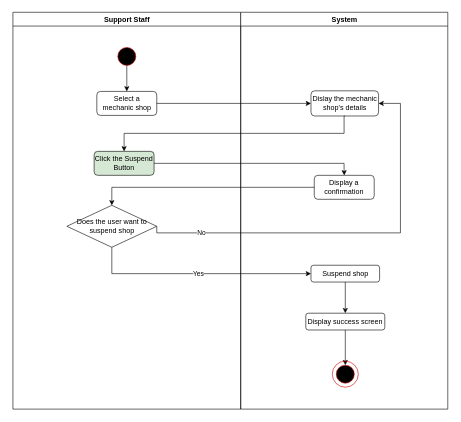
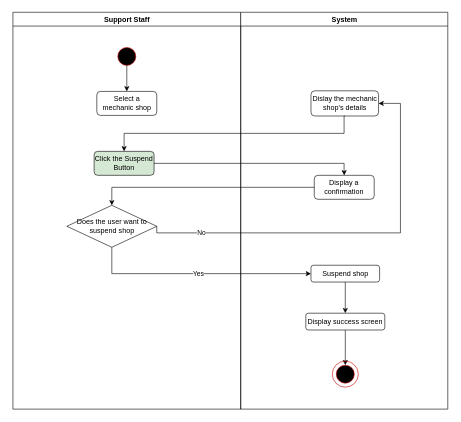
  <mxCell id="0" />
  <mxCell id="1" parent="0" />
  <mxCell id="2" value="Support Staff" style="swimlane;whiteSpace=wrap;movable=0;" parent="1" vertex="1"><mxGeometry x="20.5" y="20" width="380" height="662" as="geometry" /></mxCell>
  <mxCell id="3" value="Select a mechanic shop" style="rounded=1;whiteSpace=wrap;html=1;" parent="2" vertex="1"><mxGeometry x="140" y="132" width="100" height="40" as="geometry" /></mxCell>
  <mxCell id="4" value="Click the Suspend Button" style="rounded=1;whiteSpace=wrap;html=1;fillColor=#d5e8d4;" parent="2" vertex="1"><mxGeometry x="135.5" y="232" width="100" height="40" as="geometry" /></mxCell>
  <mxCell id="5" value="" style="edgeStyle=orthogonalEdgeStyle;rounded=0;orthogonalLoop=1;jettySize=auto;html=1;entryX=0.5;entryY=0;entryDx=0;entryDy=0;" parent="2" source="7" target="3" edge="1"><mxGeometry relative="1" as="geometry"><mxPoint x="190.01" y="122" as="targetPoint" /></mxGeometry></mxCell>
  <mxCell id="6" value="" style="group" parent="2" vertex="1" connectable="0"><mxGeometry x="168.29" y="52" width="43.43" height="43.43" as="geometry" /></mxCell>
  <mxCell id="7" value="" style="ellipse;whiteSpace=wrap;html=1;aspect=fixed;fillColor=#000000;strokeColor=#CC0000;" parent="6" vertex="1"><mxGeometry x="6.72" y="6.71" width="30" height="30" as="geometry" /></mxCell>
  <mxCell id="8" value="Does the user want to suspend shop" style="rhombus;whiteSpace=wrap;html=1;" parent="2" vertex="1"><mxGeometry x="90" y="322" width="150" height="70" as="geometry" /></mxCell>
  <mxCell id="9" value="System" style="swimlane;whiteSpace=wrap;movable=0;" parent="1" vertex="1"><mxGeometry x="400.5" y="20" width="345.5" height="662" as="geometry" /></mxCell>
  <mxCell id="10" value="Dislay the mechanic shop's details" style="rounded=1;whiteSpace=wrap;html=1;" parent="9" vertex="1"><mxGeometry x="117.25" y="131" width="112.75" height="42" as="geometry" /></mxCell>
  <mxCell id="11" value="" style="edgeStyle=orthogonalEdgeStyle;rounded=0;orthogonalLoop=1;jettySize=auto;html=1;" parent="9" source="12" target="18" edge="1"><mxGeometry relative="1" as="geometry" /></mxCell>
  <mxCell id="12" value="Display success screen" style="rounded=1;whiteSpace=wrap;html=1;" parent="9" vertex="1"><mxGeometry x="108.62" y="502" width="131.76" height="28" as="geometry" /></mxCell>
  <mxCell id="13" value="Display a confirmation" style="rounded=1;whiteSpace=wrap;html=1;" parent="9" vertex="1"><mxGeometry x="122.75" y="272" width="100" height="40" as="geometry" /></mxCell>
  <mxCell id="14" style="edgeStyle=orthogonalEdgeStyle;rounded=0;orthogonalLoop=1;jettySize=auto;html=1;exitX=0.5;exitY=1;exitDx=0;exitDy=0;entryX=0.5;entryY=0;entryDx=0;entryDy=0;" parent="9" source="15" target="12" edge="1"><mxGeometry relative="1" as="geometry" /></mxCell>
  <mxCell id="15" value="Suspend shop" style="rounded=1;whiteSpace=wrap;html=1;" parent="9" vertex="1"><mxGeometry x="117.25" y="422" width="114.5" height="28" as="geometry" /></mxCell>
  <mxCell id="16" value="" style="group" parent="9" vertex="1" connectable="0"><mxGeometry x="152.79" y="582" width="43.43" height="43.43" as="geometry" /></mxCell>
  <mxCell id="17" value="" style="ellipse;whiteSpace=wrap;html=1;aspect=fixed;fillColor=none;strokeColor=#CC0000;" parent="16" vertex="1"><mxGeometry width="43.43" height="43.43" as="geometry" /></mxCell>
  <mxCell id="18" value="" style="ellipse;whiteSpace=wrap;html=1;aspect=fixed;fillColor=#000000;strokeColor=#CC0000;" parent="16" vertex="1"><mxGeometry x="6.72" y="6.71" width="30" height="30" as="geometry" /></mxCell>
- <mxCell id="19" style="edgeStyle=orthogonalEdgeStyle;rounded=0;orthogonalLoop=1;jettySize=auto;html=1;" parent="1" source="3" target="10" edge="1"><mxGeometry relative="1" as="geometry" /></mxCell>
  <mxCell id="20" style="edgeStyle=orthogonalEdgeStyle;rounded=0;orthogonalLoop=1;jettySize=auto;html=1;entryX=0.5;entryY=0;entryDx=0;entryDy=0;exitX=0.5;exitY=1;exitDx=0;exitDy=0;" parent="1" source="10" target="4" edge="1"><mxGeometry relative="1" as="geometry"><Array as="points"><mxPoint x="573" y="222" /><mxPoint x="206" y="222" /></Array></mxGeometry></mxCell>
  <mxCell id="21" style="edgeStyle=orthogonalEdgeStyle;rounded=0;orthogonalLoop=1;jettySize=auto;html=1;entryX=0.5;entryY=0;entryDx=0;entryDy=0;" parent="1" source="4" target="13" edge="1"><mxGeometry relative="1" as="geometry"><mxPoint x="476" y="272" as="targetPoint" /><Array as="points"><mxPoint x="573" y="272" /><mxPoint x="573" y="282" /></Array></mxGeometry></mxCell>
  <mxCell id="22" value="" style="edgeStyle=orthogonalEdgeStyle;rounded=0;orthogonalLoop=1;jettySize=auto;html=1;entryX=0.5;entryY=0;entryDx=0;entryDy=0;" parent="1" source="13" target="8" edge="1"><mxGeometry relative="1" as="geometry" /></mxCell>
  <mxCell id="23" value="Yes" style="edgeStyle=orthogonalEdgeStyle;rounded=0;orthogonalLoop=1;jettySize=auto;html=1;exitX=0.5;exitY=1;exitDx=0;exitDy=0;entryX=0;entryY=0.5;entryDx=0;entryDy=0;" parent="1" source="8" target="15" edge="1"><mxGeometry relative="1" as="geometry"><mxPoint x="126" y="442" as="sourcePoint" /><mxPoint x="536" y="472" as="targetPoint" /></mxGeometry></mxCell>
  <mxCell id="24" style="edgeStyle=orthogonalEdgeStyle;rounded=0;orthogonalLoop=1;jettySize=auto;html=1;entryX=1;entryY=0.5;entryDx=0;entryDy=0;exitX=1;exitY=0.5;exitDx=0;exitDy=0;" parent="1" source="8" target="10" edge="1"><mxGeometry relative="1" as="geometry"><Array as="points"><mxPoint x="667" y="388" /><mxPoint x="667" y="172" /></Array></mxGeometry></mxCell>
  <mxCell id="25" value="No" style="edgeLabel;html=1;align=center;verticalAlign=middle;resizable=0;points=[];" parent="24" vertex="1" connectable="0"><mxGeometry x="-0.746" y="1" relative="1" as="geometry"><mxPoint as="offset" /></mxGeometry></mxCell>
